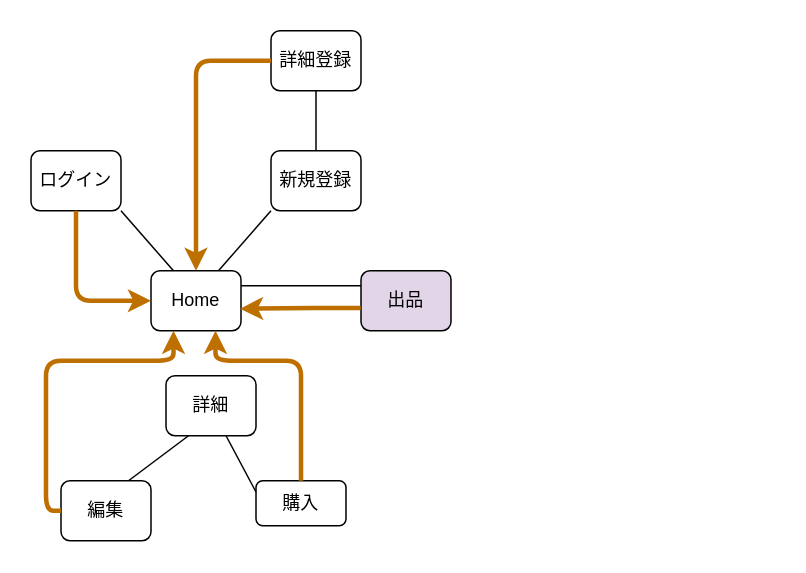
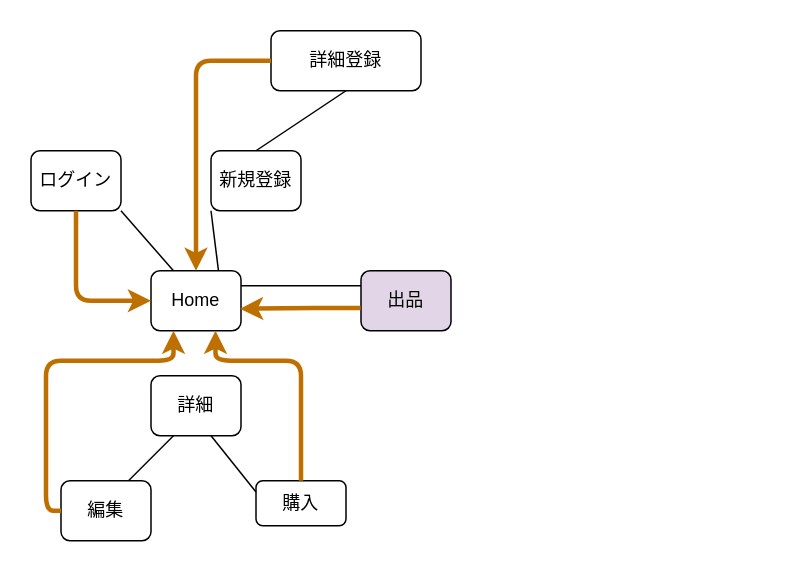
  <mxCell id="0" />
  <mxCell id="1" parent="0" />
  <mxCell id="2" value="Home" style="rounded=1;whiteSpace=wrap;html=1;align=center;" parent="1" vertex="1"><mxGeometry x="100" y="180" width="60" height="40" as="geometry" /></mxCell>
  <mxCell id="3" style="edgeStyle=orthogonalEdgeStyle;rounded=0;orthogonalLoop=1;jettySize=auto;html=1;exitX=0.5;exitY=1;exitDx=0;exitDy=0;startArrow=ERone;startFill=0;endArrow=ERone;endFill=0;strokeWidth=3;" parent="1" edge="1"><mxGeometry relative="1" as="geometry"><mxPoint x="515" y="350" as="sourcePoint" /><mxPoint x="515" y="350" as="targetPoint" /></mxGeometry></mxCell>
  <mxCell id="4" value="編集" style="rounded=1;whiteSpace=wrap;html=1;align=center;" parent="1" vertex="1"><mxGeometry x="40" y="320" width="60" height="40" as="geometry" /></mxCell>
  <mxCell id="5" value="出品" style="rounded=1;whiteSpace=wrap;html=1;align=center;fillColor=#e1d5e7;" parent="1" vertex="1"><mxGeometry x="240" y="180" width="60" height="40" as="geometry" /></mxCell>
  <mxCell id="6" value="ログイン" style="rounded=1;whiteSpace=wrap;html=1;align=center;" parent="1" vertex="1"><mxGeometry x="20" y="100" width="60" height="40" as="geometry" /></mxCell>
- <mxCell id="7" value="新規登録" style="rounded=1;whiteSpace=wrap;html=1;align=center;" parent="1" vertex="1"><mxGeometry x="180" y="100" width="60" height="40" as="geometry" /></mxCell>
- <mxCell id="8" value="詳細" style="rounded=1;whiteSpace=wrap;html=1;align=center;" parent="1" vertex="1"><mxGeometry x="110" y="250" width="60" height="40" as="geometry" /></mxCell>
+ <mxCell id="7" value="新規登録" style="rounded=1;whiteSpace=wrap;html=1;align=center;" parent="1" vertex="1"><mxGeometry x="140" y="100" width="60" height="40" as="geometry" /></mxCell>
+ <mxCell id="8" value="詳細" style="rounded=1;whiteSpace=wrap;html=1;align=center;" parent="1" vertex="1"><mxGeometry x="100" y="250" width="60" height="40" as="geometry" /></mxCell>
  <mxCell id="9" value="購入" style="rounded=1;whiteSpace=wrap;html=1;align=center;" parent="1" vertex="1"><mxGeometry x="170" y="320" width="60" height="30" as="geometry" /></mxCell>
  <mxCell id="10" value="" style="endArrow=none;html=1;entryX=0;entryY=1;entryDx=0;entryDy=0;exitX=0.75;exitY=0;exitDx=0;exitDy=0;" parent="1" source="2" target="7" edge="1"><mxGeometry width="50" height="50" relative="1" as="geometry"><mxPoint x="170" y="360" as="sourcePoint" /><mxPoint x="220" y="310" as="targetPoint" /><Array as="points" /></mxGeometry></mxCell>
  <mxCell id="11" value="" style="endArrow=none;html=1;entryX=1;entryY=1;entryDx=0;entryDy=0;exitX=0.25;exitY=0;exitDx=0;exitDy=0;" parent="1" source="2" target="6" edge="1"><mxGeometry width="50" height="50" relative="1" as="geometry"><mxPoint x="155" y="190" as="sourcePoint" /><mxPoint x="190" y="150" as="targetPoint" /><Array as="points" /></mxGeometry></mxCell>
  <mxCell id="12" value="" style="endArrow=none;html=1;entryX=0;entryY=0.25;entryDx=0;entryDy=0;exitX=1;exitY=0.25;exitDx=0;exitDy=0;" parent="1" source="2" target="5" edge="1"><mxGeometry width="50" height="50" relative="1" as="geometry"><mxPoint x="170" y="360" as="sourcePoint" /><mxPoint x="220" y="310" as="targetPoint" /></mxGeometry></mxCell>
  <mxCell id="13" value="" style="endArrow=none;html=1;exitX=0.75;exitY=0;exitDx=0;exitDy=0;entryX=0.25;entryY=1;entryDx=0;entryDy=0;" parent="1" source="4" target="8" edge="1"><mxGeometry width="50" height="50" relative="1" as="geometry"><mxPoint x="140" y="230" as="sourcePoint" /><mxPoint x="140" y="260" as="targetPoint" /></mxGeometry></mxCell>
  <mxCell id="14" value="" style="endArrow=none;html=1;exitX=0.667;exitY=1;exitDx=0;exitDy=0;exitPerimeter=0;entryX=0;entryY=0.25;entryDx=0;entryDy=0;" parent="1" source="8" target="9" edge="1"><mxGeometry width="50" height="50" relative="1" as="geometry"><mxPoint x="150" y="240" as="sourcePoint" /><mxPoint x="160" y="320" as="targetPoint" /></mxGeometry></mxCell>
- <mxCell id="15" value="詳細登録" style="rounded=1;whiteSpace=wrap;html=1;align=center;" parent="1" vertex="1"><mxGeometry x="180" y="20" width="60" height="40" as="geometry" /></mxCell>
+ <mxCell id="15" value="詳細登録" style="rounded=1;whiteSpace=wrap;html=1;align=center;" parent="1" vertex="1"><mxGeometry x="180" y="20" width="100" height="40" as="geometry" /></mxCell>
  <mxCell id="16" value="" style="endArrow=none;html=1;entryX=0.5;entryY=1;entryDx=0;entryDy=0;exitX=0.5;exitY=0;exitDx=0;exitDy=0;" parent="1" source="7" target="15" edge="1"><mxGeometry width="50" height="50" relative="1" as="geometry"><mxPoint x="170" y="340" as="sourcePoint" /><mxPoint x="220" y="290" as="targetPoint" /></mxGeometry></mxCell>
  <mxCell id="17" value="" style="edgeStyle=segmentEdgeStyle;endArrow=classic;html=1;entryX=0.5;entryY=0;entryDx=0;entryDy=0;exitX=0;exitY=0.5;exitDx=0;exitDy=0;strokeWidth=3;fillColor=#f0a30a;strokeColor=#BD7000;" parent="1" source="15" target="2" edge="1"><mxGeometry width="50" height="50" relative="1" as="geometry"><mxPoint x="170" y="150" as="sourcePoint" /><mxPoint x="130" y="110" as="targetPoint" /><Array as="points"><mxPoint x="130" y="40" /></Array></mxGeometry></mxCell>
  <mxCell id="18" value="" style="edgeStyle=segmentEdgeStyle;endArrow=classic;html=1;entryX=0;entryY=0.5;entryDx=0;entryDy=0;strokeWidth=3;fillColor=#f0a30a;strokeColor=#BD7000;exitX=0.5;exitY=1;exitDx=0;exitDy=0;" parent="1" source="6" target="2" edge="1"><mxGeometry width="50" height="50" relative="1" as="geometry"><mxPoint x="50" y="150" as="sourcePoint" /><mxPoint x="140" y="190" as="targetPoint" /><Array as="points"><mxPoint x="50" y="200" /></Array></mxGeometry></mxCell>
  <mxCell id="19" value="" style="edgeStyle=segmentEdgeStyle;endArrow=classic;html=1;entryX=0.25;entryY=1;entryDx=0;entryDy=0;strokeWidth=3;fillColor=#f0a30a;strokeColor=#BD7000;exitX=0;exitY=0.5;exitDx=0;exitDy=0;" parent="1" source="4" target="2" edge="1"><mxGeometry width="50" height="50" relative="1" as="geometry"><mxPoint x="20" y="340" as="sourcePoint" /><mxPoint x="110" y="210" as="targetPoint" /><Array as="points"><mxPoint x="30" y="340" /><mxPoint x="30" y="240" /><mxPoint x="115" y="240" /></Array></mxGeometry></mxCell>
  <mxCell id="20" value="" style="edgeStyle=segmentEdgeStyle;endArrow=classic;html=1;strokeWidth=3;fillColor=#f0a30a;strokeColor=#BD7000;exitX=0.5;exitY=0;exitDx=0;exitDy=0;" parent="1" source="9" edge="1"><mxGeometry width="50" height="50" relative="1" as="geometry"><mxPoint x="50" y="350" as="sourcePoint" /><mxPoint x="143" y="220" as="targetPoint" /><Array as="points"><mxPoint x="200" y="240" /><mxPoint x="143" y="240" /></Array></mxGeometry></mxCell>
  <mxCell id="21" value="" style="edgeStyle=segmentEdgeStyle;endArrow=classic;html=1;strokeWidth=3;fillColor=#f0a30a;strokeColor=#BD7000;entryX=0.989;entryY=0.633;entryDx=0;entryDy=0;entryPerimeter=0;exitX=-0.004;exitY=0.62;exitDx=0;exitDy=0;exitPerimeter=0;" parent="1" source="5" target="2" edge="1"><mxGeometry width="50" height="50" relative="1" as="geometry"><mxPoint x="238" y="205" as="sourcePoint" /><mxPoint x="152.72" y="230.12" as="targetPoint" /><Array as="points"><mxPoint x="199" y="205" /></Array></mxGeometry></mxCell>
